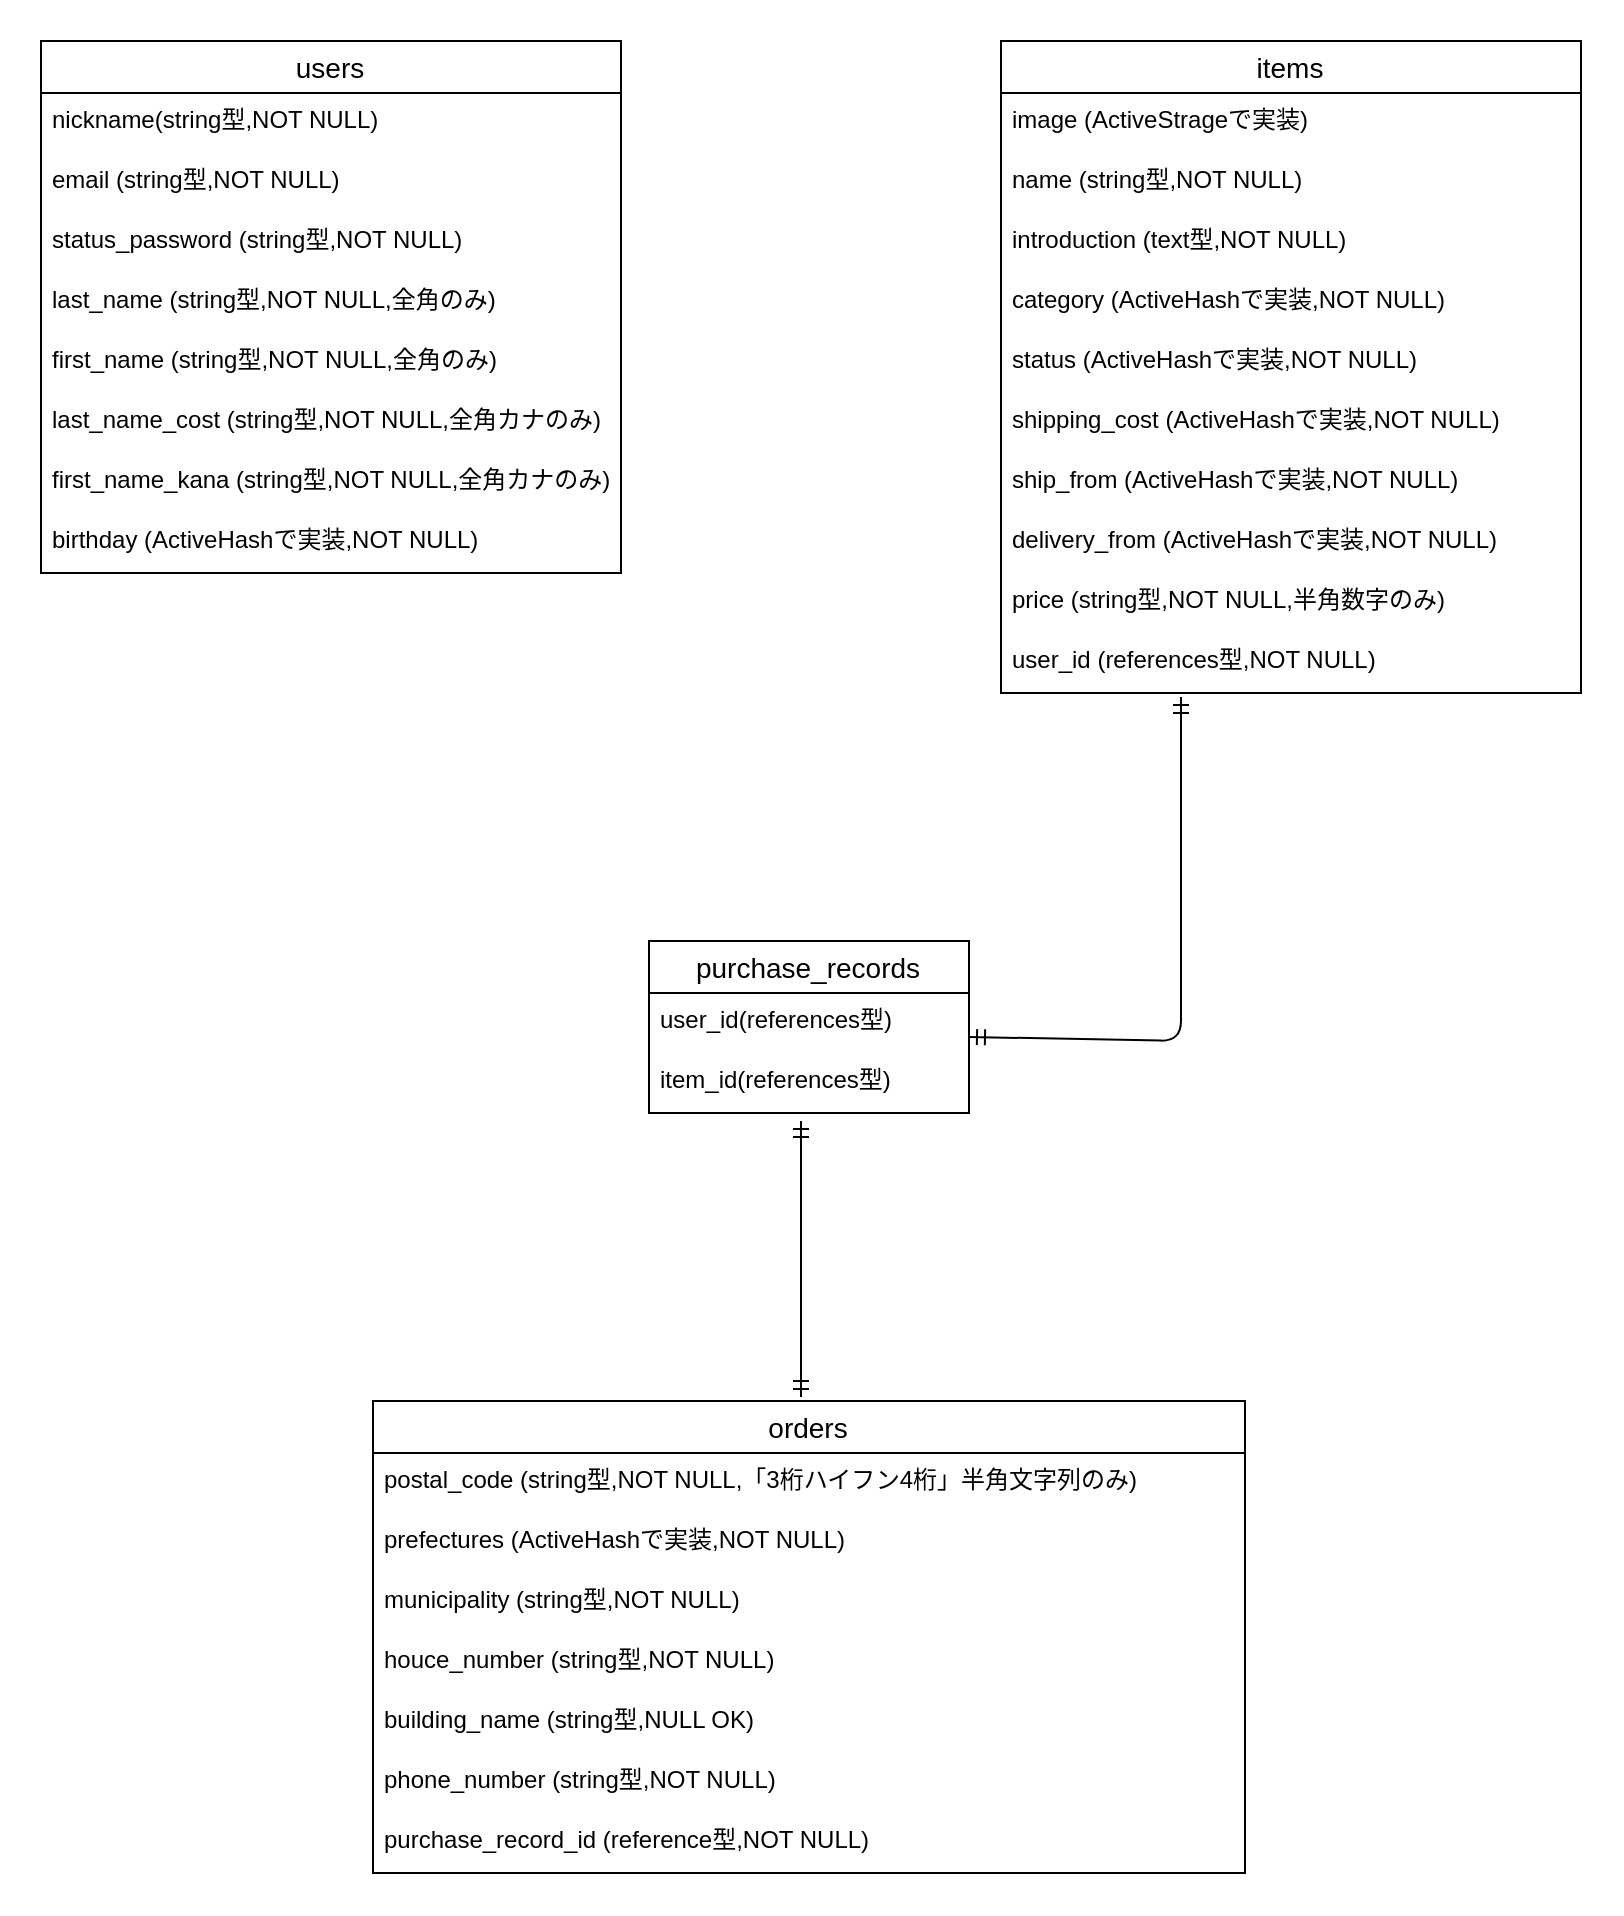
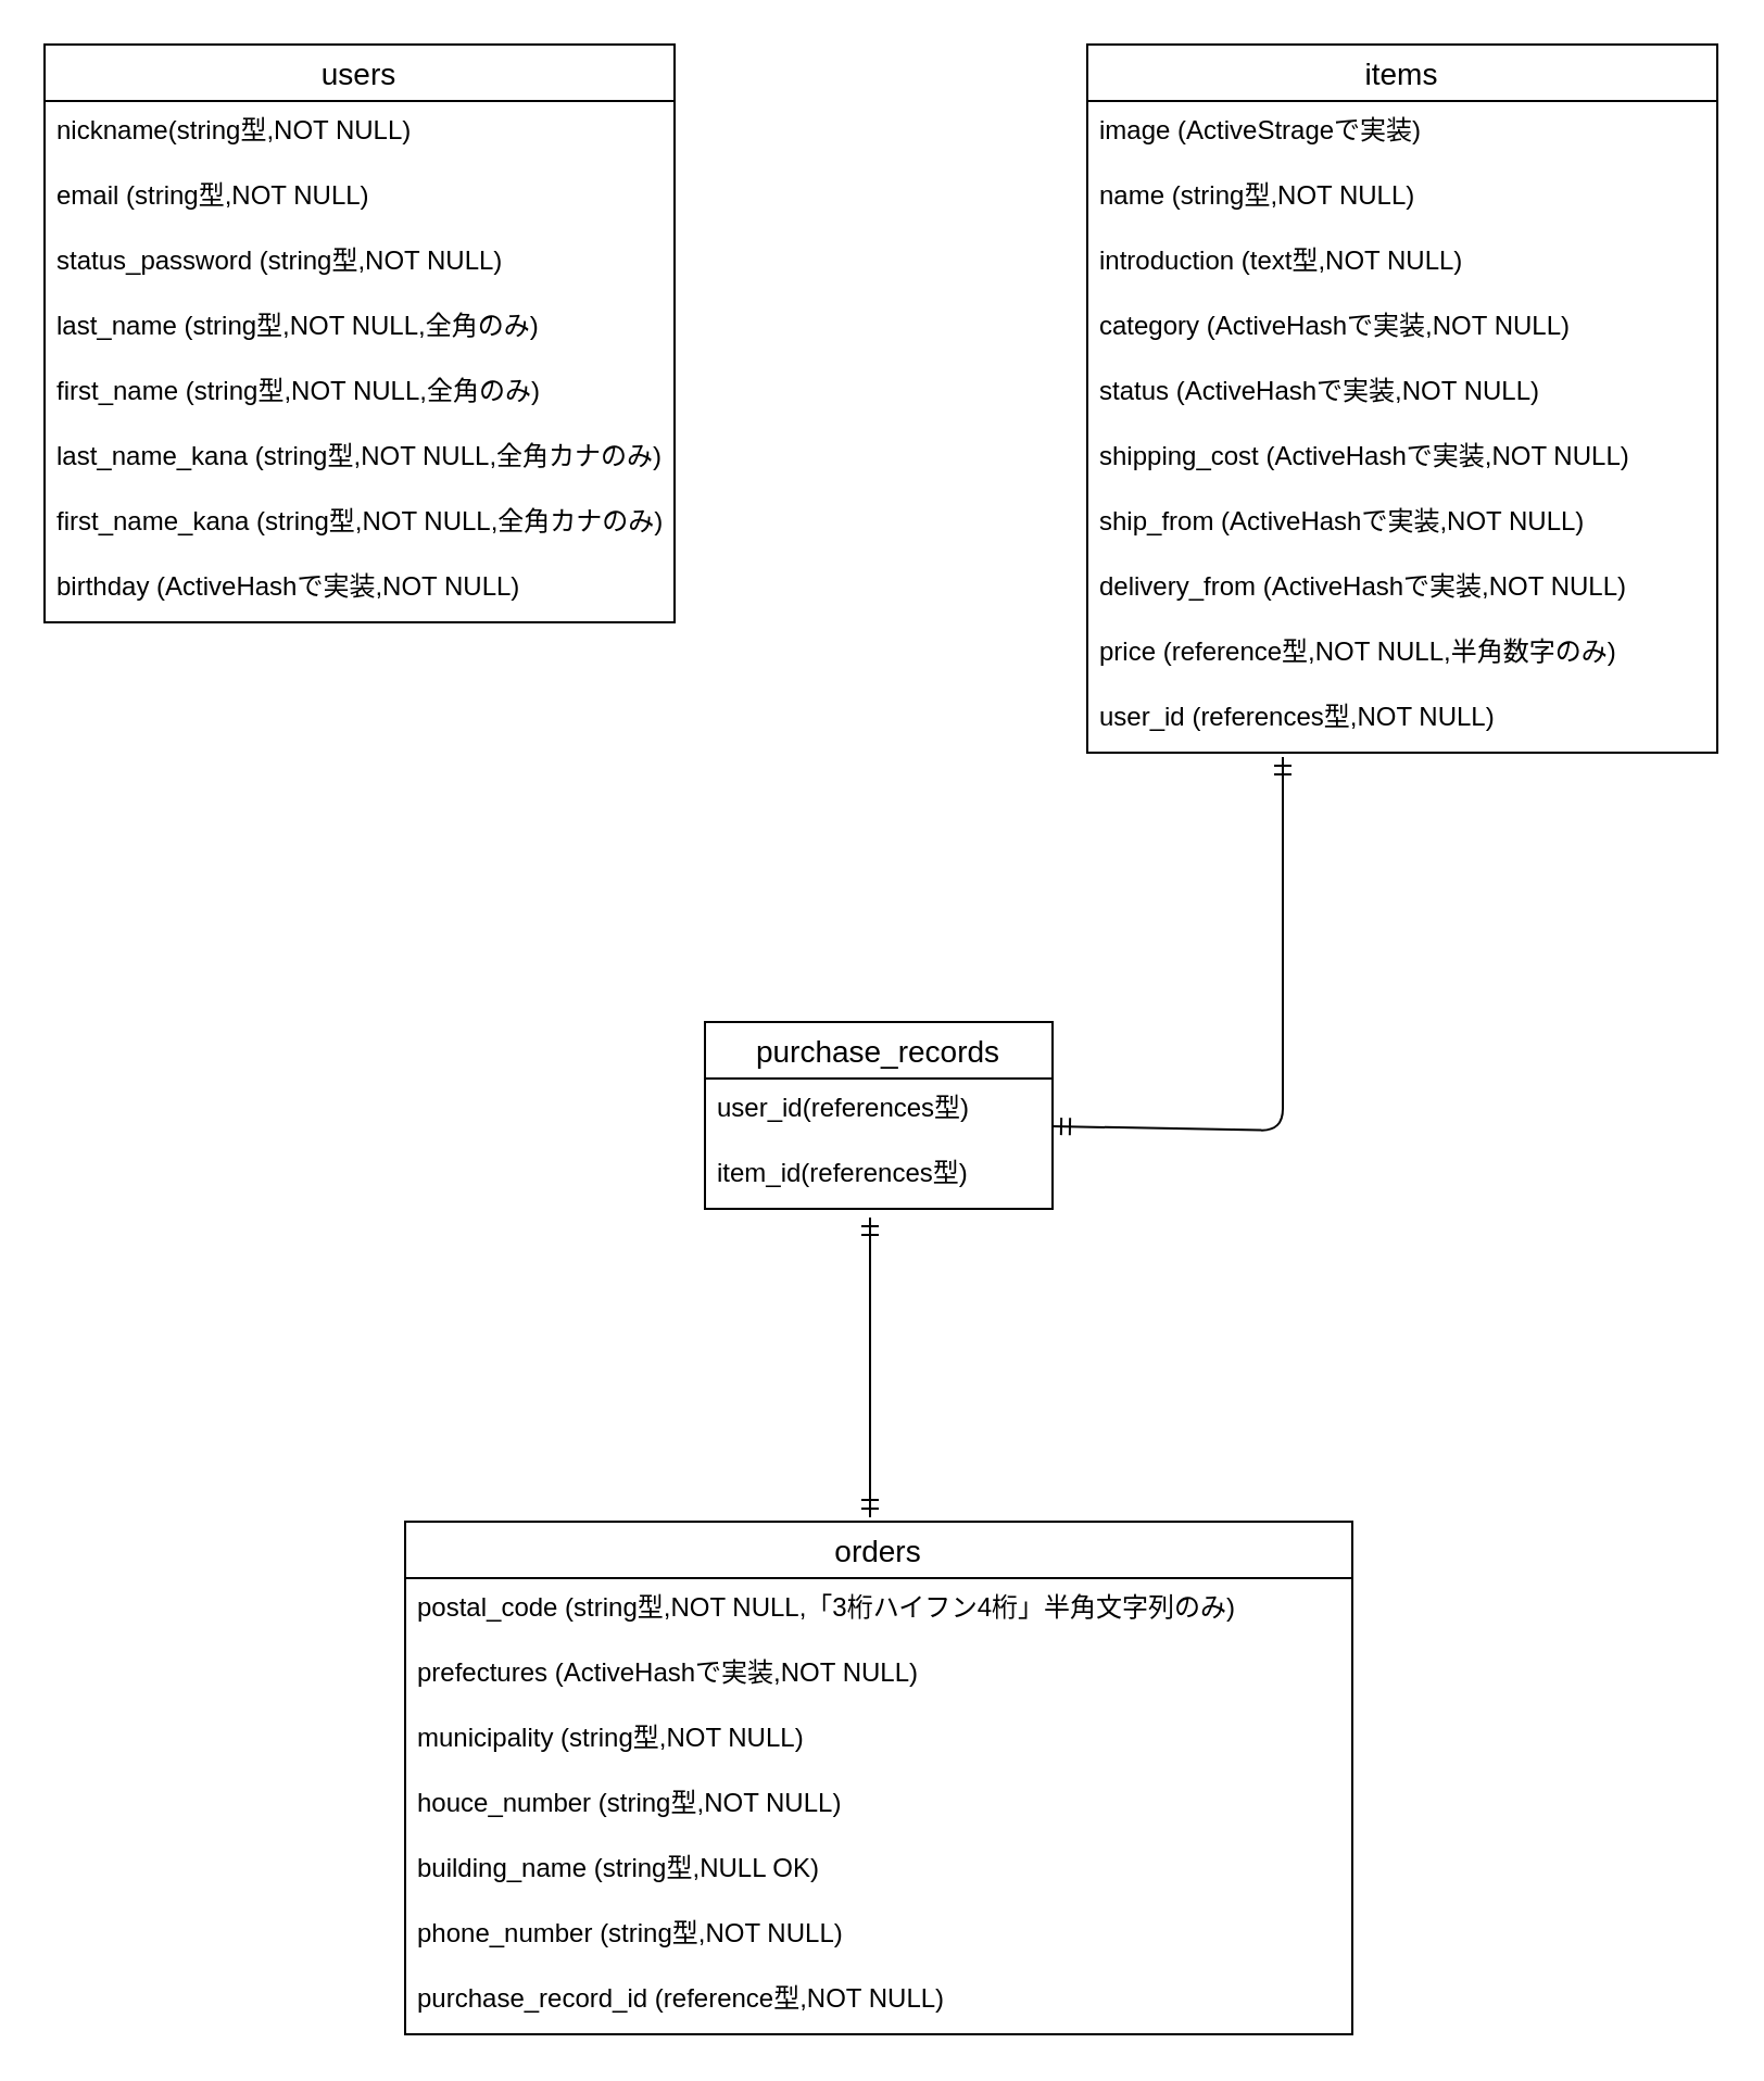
  <mxCell id="0" />
  <mxCell id="1" parent="0" />
  <mxCell id="2" value="users" style="swimlane;fontStyle=0;childLayout=stackLayout;horizontal=1;startSize=26;horizontalStack=0;resizeParent=1;resizeParentMax=0;resizeLast=0;collapsible=1;marginBottom=0;align=center;fontSize=14;" parent="1" vertex="1"><mxGeometry x="20" y="20" width="290" height="266" as="geometry" /></mxCell>
  <mxCell id="3" value="nickname(string型,NOT NULL)&#10;" style="text;strokeColor=none;fillColor=none;spacingLeft=4;spacingRight=4;overflow=hidden;rotatable=0;points=[[0,0.5],[1,0.5]];portConstraint=eastwest;fontSize=12;" parent="2" vertex="1"><mxGeometry y="26" width="290" height="30" as="geometry" /></mxCell>
  <mxCell id="4" value="email (string型,NOT NULL)" style="text;strokeColor=none;fillColor=none;spacingLeft=4;spacingRight=4;overflow=hidden;rotatable=0;points=[[0,0.5],[1,0.5]];portConstraint=eastwest;fontSize=12;" parent="2" vertex="1"><mxGeometry y="56" width="290" height="30" as="geometry" /></mxCell>
  <mxCell id="5" value="status_password (string型,NOT NULL)" style="text;strokeColor=none;fillColor=none;spacingLeft=4;spacingRight=4;overflow=hidden;rotatable=0;points=[[0,0.5],[1,0.5]];portConstraint=eastwest;fontSize=12;" parent="2" vertex="1"><mxGeometry y="86" width="290" height="30" as="geometry" /></mxCell>
  <mxCell id="6" value="last_name (string型,NOT NULL,全角のみ)" style="text;strokeColor=none;fillColor=none;spacingLeft=4;spacingRight=4;overflow=hidden;rotatable=0;points=[[0,0.5],[1,0.5]];portConstraint=eastwest;fontSize=12;" parent="2" vertex="1"><mxGeometry y="116" width="290" height="30" as="geometry" /></mxCell>
  <mxCell id="7" value="first_name (string型,NOT NULL,全角のみ)" style="text;strokeColor=none;fillColor=none;spacingLeft=4;spacingRight=4;overflow=hidden;rotatable=0;points=[[0,0.5],[1,0.5]];portConstraint=eastwest;fontSize=12;" parent="2" vertex="1"><mxGeometry y="146" width="290" height="30" as="geometry" /></mxCell>
- <mxCell id="8" value="last_name_cost (string型,NOT NULL,全角カナのみ)" style="text;strokeColor=none;fillColor=none;spacingLeft=4;spacingRight=4;overflow=hidden;rotatable=0;points=[[0,0.5],[1,0.5]];portConstraint=eastwest;fontSize=12;" parent="2" vertex="1"><mxGeometry y="176" width="290" height="30" as="geometry" /></mxCell>
+ <mxCell id="8" value="last_name_kana (string型,NOT NULL,全角カナのみ)" style="text;strokeColor=none;fillColor=none;spacingLeft=4;spacingRight=4;overflow=hidden;rotatable=0;points=[[0,0.5],[1,0.5]];portConstraint=eastwest;fontSize=12;" parent="2" vertex="1"><mxGeometry y="176" width="290" height="30" as="geometry" /></mxCell>
  <mxCell id="9" value="first_name_kana (string型,NOT NULL,全角カナのみ)" style="text;strokeColor=none;fillColor=none;spacingLeft=4;spacingRight=4;overflow=hidden;rotatable=0;points=[[0,0.5],[1,0.5]];portConstraint=eastwest;fontSize=12;" parent="2" vertex="1"><mxGeometry y="206" width="290" height="30" as="geometry" /></mxCell>
  <mxCell id="10" value="birthday (ActiveHashで実装,NOT NULL)" style="text;strokeColor=none;fillColor=none;spacingLeft=4;spacingRight=4;overflow=hidden;rotatable=0;points=[[0,0.5],[1,0.5]];portConstraint=eastwest;fontSize=12;" parent="2" vertex="1"><mxGeometry y="236" width="290" height="30" as="geometry" /></mxCell>
  <mxCell id="11" value="items" style="swimlane;fontStyle=0;childLayout=stackLayout;horizontal=1;startSize=26;horizontalStack=0;resizeParent=1;resizeParentMax=0;resizeLast=0;collapsible=1;marginBottom=0;align=center;fontSize=14;" parent="1" vertex="1"><mxGeometry x="500" y="20" width="290" height="326" as="geometry" /></mxCell>
  <mxCell id="12" value="image (ActiveStrageで実装)" style="text;strokeColor=none;fillColor=none;spacingLeft=4;spacingRight=4;overflow=hidden;rotatable=0;points=[[0,0.5],[1,0.5]];portConstraint=eastwest;fontSize=12;" parent="11" vertex="1"><mxGeometry y="26" width="290" height="30" as="geometry" /></mxCell>
  <mxCell id="13" value="name (string型,NOT NULL)" style="text;strokeColor=none;fillColor=none;spacingLeft=4;spacingRight=4;overflow=hidden;rotatable=0;points=[[0,0.5],[1,0.5]];portConstraint=eastwest;fontSize=12;" parent="11" vertex="1"><mxGeometry y="56" width="290" height="30" as="geometry" /></mxCell>
  <mxCell id="14" value="introduction (text型,NOT NULL)" style="text;strokeColor=none;fillColor=none;spacingLeft=4;spacingRight=4;overflow=hidden;rotatable=0;points=[[0,0.5],[1,0.5]];portConstraint=eastwest;fontSize=12;" parent="11" vertex="1"><mxGeometry y="86" width="290" height="30" as="geometry" /></mxCell>
  <mxCell id="15" value="category (ActiveHashで実装,NOT NULL)" style="text;strokeColor=none;fillColor=none;spacingLeft=4;spacingRight=4;overflow=hidden;rotatable=0;points=[[0,0.5],[1,0.5]];portConstraint=eastwest;fontSize=12;" parent="11" vertex="1"><mxGeometry y="116" width="290" height="30" as="geometry" /></mxCell>
  <mxCell id="16" value="status (ActiveHashで実装,NOT NULL)" style="text;strokeColor=none;fillColor=none;spacingLeft=4;spacingRight=4;overflow=hidden;rotatable=0;points=[[0,0.5],[1,0.5]];portConstraint=eastwest;fontSize=12;" parent="11" vertex="1"><mxGeometry y="146" width="290" height="30" as="geometry" /></mxCell>
  <mxCell id="17" value="shipping_cost (ActiveHashで実装,NOT NULL)" style="text;strokeColor=none;fillColor=none;spacingLeft=4;spacingRight=4;overflow=hidden;rotatable=0;points=[[0,0.5],[1,0.5]];portConstraint=eastwest;fontSize=12;" parent="11" vertex="1"><mxGeometry y="176" width="290" height="30" as="geometry" /></mxCell>
  <mxCell id="18" value="ship_from (ActiveHashで実装,NOT NULL)" style="text;strokeColor=none;fillColor=none;spacingLeft=4;spacingRight=4;overflow=hidden;rotatable=0;points=[[0,0.5],[1,0.5]];portConstraint=eastwest;fontSize=12;" parent="11" vertex="1"><mxGeometry y="206" width="290" height="30" as="geometry" /></mxCell>
  <mxCell id="19" value="delivery_from (ActiveHashで実装,NOT NULL)" style="text;strokeColor=none;fillColor=none;spacingLeft=4;spacingRight=4;overflow=hidden;rotatable=0;points=[[0,0.5],[1,0.5]];portConstraint=eastwest;fontSize=12;" parent="11" vertex="1"><mxGeometry y="236" width="290" height="30" as="geometry" /></mxCell>
- <mxCell id="20" value="price (string型,NOT NULL,半角数字のみ)" style="text;strokeColor=none;fillColor=none;spacingLeft=4;spacingRight=4;overflow=hidden;rotatable=0;points=[[0,0.5],[1,0.5]];portConstraint=eastwest;fontSize=12;" parent="11" vertex="1"><mxGeometry y="266" width="290" height="30" as="geometry" /></mxCell>
+ <mxCell id="20" value="price (reference型,NOT NULL,半角数字のみ)" style="text;strokeColor=none;fillColor=none;spacingLeft=4;spacingRight=4;overflow=hidden;rotatable=0;points=[[0,0.5],[1,0.5]];portConstraint=eastwest;fontSize=12;" parent="11" vertex="1"><mxGeometry y="266" width="290" height="30" as="geometry" /></mxCell>
  <mxCell id="21" value="user_id (references型,NOT NULL)" style="text;strokeColor=none;fillColor=none;spacingLeft=4;spacingRight=4;overflow=hidden;rotatable=0;points=[[0,0.5],[1,0.5]];portConstraint=eastwest;fontSize=12;" parent="11" vertex="1"><mxGeometry y="296" width="290" height="30" as="geometry" /></mxCell>
  <mxCell id="22" value="orders" style="swimlane;fontStyle=0;childLayout=stackLayout;horizontal=1;startSize=26;horizontalStack=0;resizeParent=1;resizeParentMax=0;resizeLast=0;collapsible=1;marginBottom=0;align=center;fontSize=14;" parent="1" vertex="1"><mxGeometry x="186" y="700" width="436" height="236" as="geometry" /></mxCell>
  <mxCell id="23" value="postal_code (string型,NOT NULL,「3桁ハイフン4桁」半角文字列のみ)" style="text;strokeColor=none;fillColor=none;spacingLeft=4;spacingRight=4;overflow=hidden;rotatable=0;points=[[0,0.5],[1,0.5]];portConstraint=eastwest;fontSize=12;" parent="22" vertex="1"><mxGeometry y="26" width="436" height="30" as="geometry" /></mxCell>
  <mxCell id="24" value="prefectures (ActiveHashで実装,NOT NULL)" style="text;strokeColor=none;fillColor=none;spacingLeft=4;spacingRight=4;overflow=hidden;rotatable=0;points=[[0,0.5],[1,0.5]];portConstraint=eastwest;fontSize=12;" parent="22" vertex="1"><mxGeometry y="56" width="436" height="30" as="geometry" /></mxCell>
  <mxCell id="25" value="municipality (string型,NOT NULL)" style="text;strokeColor=none;fillColor=none;spacingLeft=4;spacingRight=4;overflow=hidden;rotatable=0;points=[[0,0.5],[1,0.5]];portConstraint=eastwest;fontSize=12;" parent="22" vertex="1"><mxGeometry y="86" width="436" height="30" as="geometry" /></mxCell>
  <mxCell id="26" value="houce_number (string型,NOT NULL)" style="text;strokeColor=none;fillColor=none;spacingLeft=4;spacingRight=4;overflow=hidden;rotatable=0;points=[[0,0.5],[1,0.5]];portConstraint=eastwest;fontSize=12;" parent="22" vertex="1"><mxGeometry y="116" width="436" height="30" as="geometry" /></mxCell>
  <mxCell id="27" value="building_name (string型,NULL OK)" style="text;strokeColor=none;fillColor=none;spacingLeft=4;spacingRight=4;overflow=hidden;rotatable=0;points=[[0,0.5],[1,0.5]];portConstraint=eastwest;fontSize=12;" parent="22" vertex="1"><mxGeometry y="146" width="436" height="30" as="geometry" /></mxCell>
  <mxCell id="28" value="phone_number (string型,NOT NULL)" style="text;strokeColor=none;fillColor=none;spacingLeft=4;spacingRight=4;overflow=hidden;rotatable=0;points=[[0,0.5],[1,0.5]];portConstraint=eastwest;fontSize=12;" parent="22" vertex="1"><mxGeometry y="176" width="436" height="30" as="geometry" /></mxCell>
  <mxCell id="29" value="purchase_record_id (reference型,NOT NULL)" style="text;strokeColor=none;fillColor=none;spacingLeft=4;spacingRight=4;overflow=hidden;rotatable=0;points=[[0,0.5],[1,0.5]];portConstraint=eastwest;fontSize=12;" parent="22" vertex="1"><mxGeometry y="206" width="436" height="30" as="geometry" /></mxCell>
  <mxCell id="30" value="" style="fontSize=12;html=1;endArrow=ERmandOne;startArrow=ERmandOne;exitX=1;exitY=0.733;exitDx=0;exitDy=0;exitPerimeter=0;" parent="1" source="32" edge="1"><mxGeometry width="100" height="100" relative="1" as="geometry"><mxPoint x="590" y="460" as="sourcePoint" /><mxPoint x="590" y="348" as="targetPoint" /><Array as="points"><mxPoint x="590" y="520" /></Array></mxGeometry></mxCell>
  <mxCell id="31" value="purchase_records" style="swimlane;fontStyle=0;childLayout=stackLayout;horizontal=1;startSize=26;horizontalStack=0;resizeParent=1;resizeParentMax=0;resizeLast=0;collapsible=1;marginBottom=0;align=center;fontSize=14;" vertex="1" parent="1"><mxGeometry x="324" y="470" width="160" height="86" as="geometry" /></mxCell>
  <mxCell id="32" value="user_id(references型)" style="text;strokeColor=none;fillColor=none;spacingLeft=4;spacingRight=4;overflow=hidden;rotatable=0;points=[[0,0.5],[1,0.5]];portConstraint=eastwest;fontSize=12;" vertex="1" parent="31"><mxGeometry y="26" width="160" height="30" as="geometry" /></mxCell>
  <mxCell id="33" value="item_id(references型)" style="text;strokeColor=none;fillColor=none;spacingLeft=4;spacingRight=4;overflow=hidden;rotatable=0;points=[[0,0.5],[1,0.5]];portConstraint=eastwest;fontSize=12;" vertex="1" parent="31"><mxGeometry y="56" width="160" height="30" as="geometry" /></mxCell>
  <mxCell id="34" value="" style="fontSize=12;html=1;endArrow=ERmandOne;startArrow=ERmandOne;" edge="1" parent="1"><mxGeometry width="100" height="100" relative="1" as="geometry"><mxPoint x="400" y="698" as="sourcePoint" /><mxPoint x="400" y="560" as="targetPoint" /></mxGeometry></mxCell>
